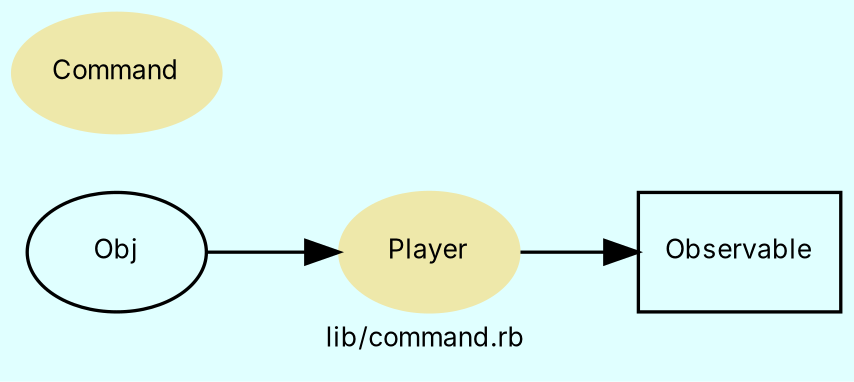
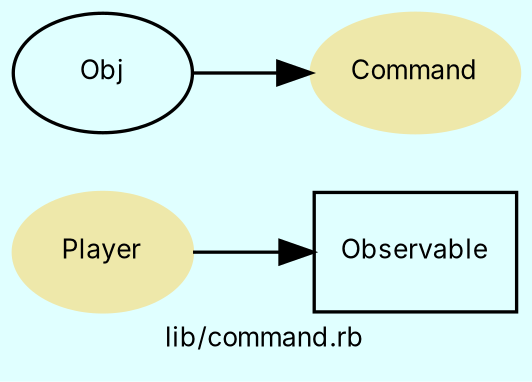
  digraph {
    bgcolor=lightcyan1
    compound=true
    fontname=Inter
    fontsize=8
    label="lib/command.rb"
    rankdir=LR
    node [color=palegoldenrod fontname=Inter fontsize=8 shape=ellipse]
    edge [fontname=Inter]
    n1 [fontcolor=black label=Player style=filled]
    n2 [color=black label=Observable shape=box]
    n3 [fontcolor=black label=Command style=filled]
    n4 [color=black label=Obj shape=""]
    n1 -> n2
-   n4 -> n1
+   n4 -> n3
  }
